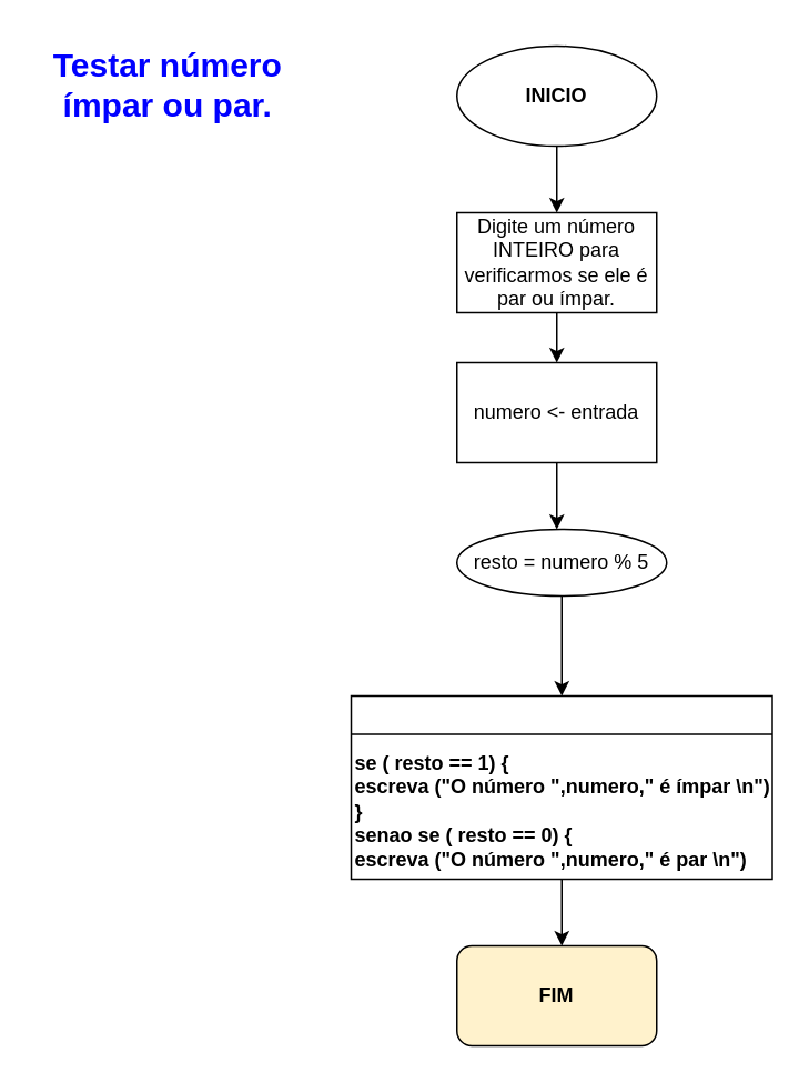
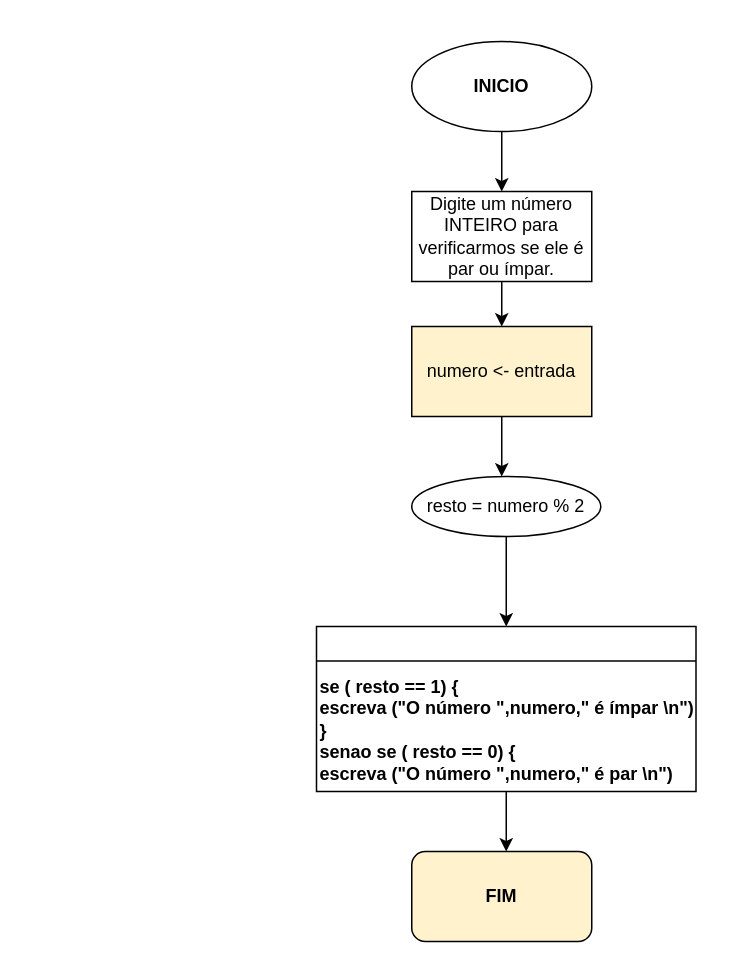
  <mxCell id="0" />
  <mxCell id="1" parent="0" />
  <mxCell id="2" style="edgeStyle=orthogonalEdgeStyle;rounded=0;orthogonalLoop=1;jettySize=auto;html=1;" edge="1" parent="1" source="3"><mxGeometry relative="1" as="geometry"><mxPoint x="334" y="127" as="targetPoint" /></mxGeometry></mxCell>
  <mxCell id="3" value="&lt;b&gt;INICIO&lt;/b&gt;" style="ellipse;whiteSpace=wrap;html=1;" vertex="1" parent="1"><mxGeometry x="274" y="27" width="120" height="60" as="geometry" /></mxCell>
  <mxCell id="4" style="edgeStyle=orthogonalEdgeStyle;rounded=0;orthogonalLoop=1;jettySize=auto;html=1;" edge="1" parent="1" source="5"><mxGeometry relative="1" as="geometry"><mxPoint x="334" y="217" as="targetPoint" /></mxGeometry></mxCell>
  <mxCell id="5" value="Digite um número INTEIRO para verificarmos se ele é par ou ímpar." style="rounded=0;whiteSpace=wrap;html=1;" vertex="1" parent="1"><mxGeometry x="274" y="127" width="120" height="60" as="geometry" /></mxCell>
  <mxCell id="6" style="edgeStyle=orthogonalEdgeStyle;rounded=0;orthogonalLoop=1;jettySize=auto;html=1;" edge="1" parent="1" source="7"><mxGeometry relative="1" as="geometry"><mxPoint x="334" y="317" as="targetPoint" /></mxGeometry></mxCell>
- <mxCell id="7" value="numero &amp;lt;- entrada" style="rounded=0;whiteSpace=wrap;html=1;" vertex="1" parent="1"><mxGeometry x="274" y="217" width="120" height="60" as="geometry" /></mxCell>
+ <mxCell id="7" value="numero &amp;lt;- entrada" style="rounded=0;whiteSpace=wrap;html=1;fillColor=#fff2cc;" vertex="1" parent="1"><mxGeometry x="274" y="217" width="120" height="60" as="geometry" /></mxCell>
  <mxCell id="8" style="edgeStyle=orthogonalEdgeStyle;rounded=0;orthogonalLoop=1;jettySize=auto;html=1;" edge="1" parent="1" source="9" target="11"><mxGeometry relative="1" as="geometry"><mxPoint x="337" y="397" as="targetPoint" /></mxGeometry></mxCell>
- <mxCell id="9" value="resto = numero % 5" style="ellipse;whiteSpace=wrap;html=1;" vertex="1" parent="1"><mxGeometry x="274" y="317" width="126" height="40" as="geometry" /></mxCell>
+ <mxCell id="9" value="resto = numero % 2" style="ellipse;whiteSpace=wrap;html=1;" vertex="1" parent="1"><mxGeometry x="274" y="317" width="126" height="40" as="geometry" /></mxCell>
  <mxCell id="10" style="edgeStyle=orthogonalEdgeStyle;rounded=0;orthogonalLoop=1;jettySize=auto;html=1;" edge="1" parent="1" source="11"><mxGeometry relative="1" as="geometry"><mxPoint x="337" y="567" as="targetPoint" /></mxGeometry></mxCell>
  <mxCell id="11" value="&lt;div&gt;&lt;br&gt;&lt;/div&gt;&lt;div&gt;&lt;br&gt;&lt;/div&gt;&lt;div&gt;&lt;br&gt;&lt;/div&gt;&lt;div&gt;&lt;br&gt;&lt;/div&gt;&lt;div&gt;&lt;br&gt;&lt;/div&gt;&lt;div&gt;&lt;br&gt;&lt;/div&gt;&lt;div&gt;&lt;br&gt;&lt;/div&gt;&lt;div&gt;&lt;br&gt;&lt;/div&gt;&lt;div&gt;&lt;br&gt;&lt;/div&gt;se ( resto == 1) {&lt;div&gt;escreva (&quot;O número &quot;,numero,&quot; é ímpar \n&quot;)&lt;/div&gt;&lt;div&gt;}&lt;/div&gt;&lt;div&gt;senao se ( resto == 0) {&lt;/div&gt;&lt;div&gt;escreva (&quot;O número &quot;,numero,&quot; é par \n&quot;)&lt;/div&gt;&lt;div&gt;&lt;br&gt;&lt;/div&gt;" style="swimlane;whiteSpace=wrap;html=1;align=left;" vertex="1" parent="1"><mxGeometry x="210.5" y="417" width="253" height="110" as="geometry" /></mxCell>
  <mxCell id="12" value="&lt;b&gt;FIM&lt;/b&gt;" style="rounded=1;whiteSpace=wrap;html=1;fillColor=#fff2cc;" vertex="1" parent="1"><mxGeometry x="274" y="567" width="120" height="60" as="geometry" /></mxCell>
- <mxCell id="13" value="&lt;font style=&quot;font-size: 20px;&quot;&gt;&lt;b&gt;Testar número&lt;/b&gt;&lt;/font&gt;&lt;div&gt;&lt;span style=&quot;font-size: 20px;&quot;&gt;&lt;b&gt;ímpar ou par.&lt;/b&gt;&lt;/span&gt;&lt;/div&gt;" style="text;html=1;align=center;verticalAlign=middle;resizable=0;points=[];autosize=1;strokeColor=none;fillColor=none;labelBackgroundColor=none;labelBorderColor=none;fontColor=#0000FF;" vertex="1" parent="1"><mxGeometry x="20" y="20" width="160" height="60" as="geometry" /></mxCell>
